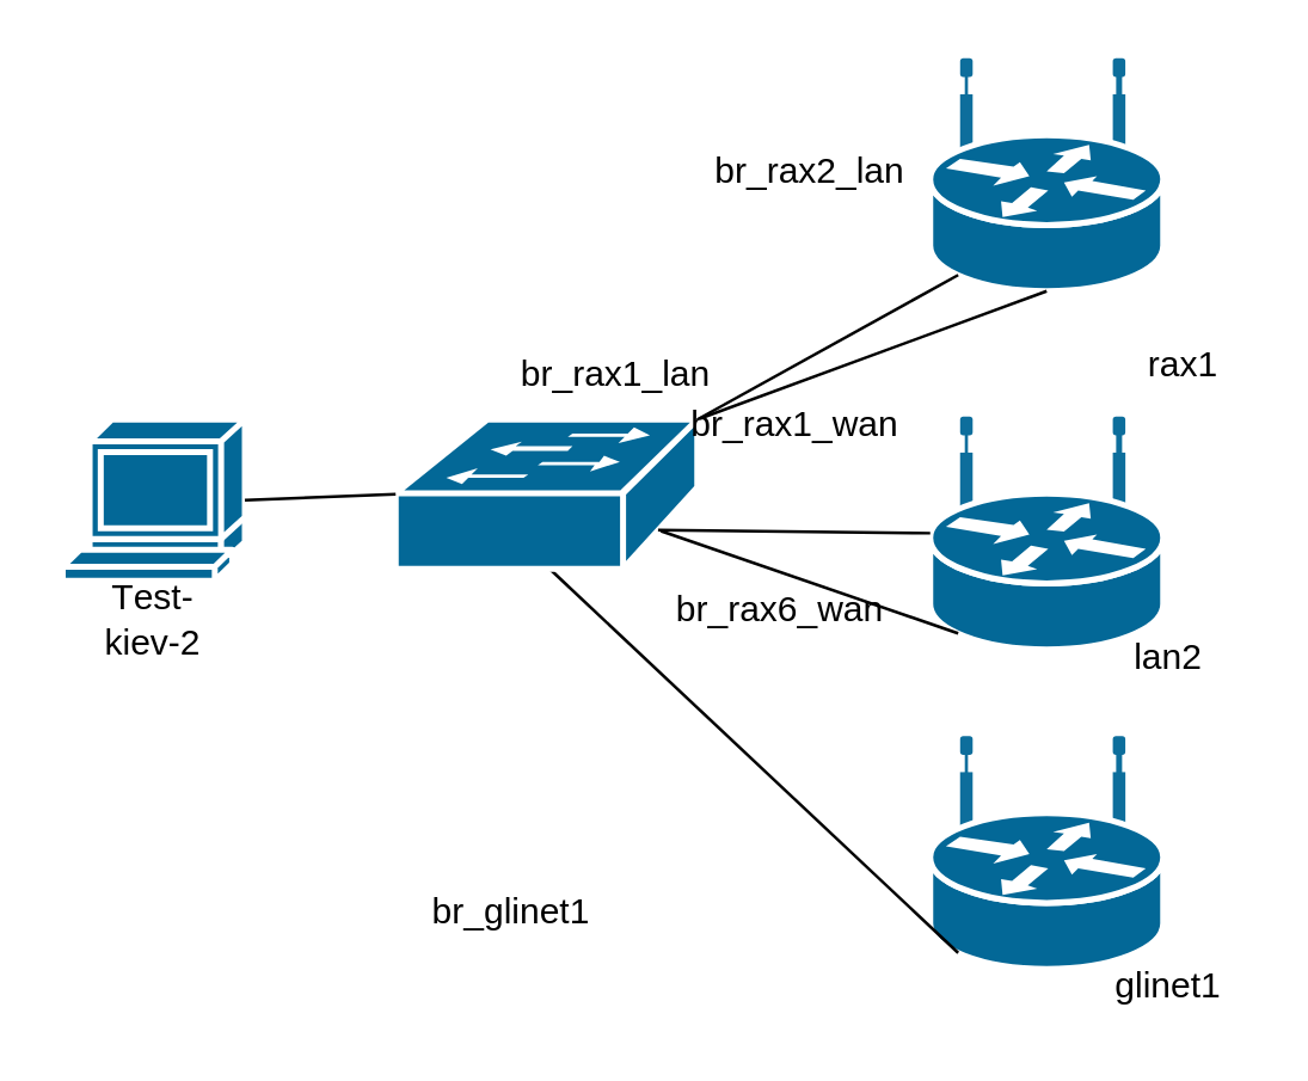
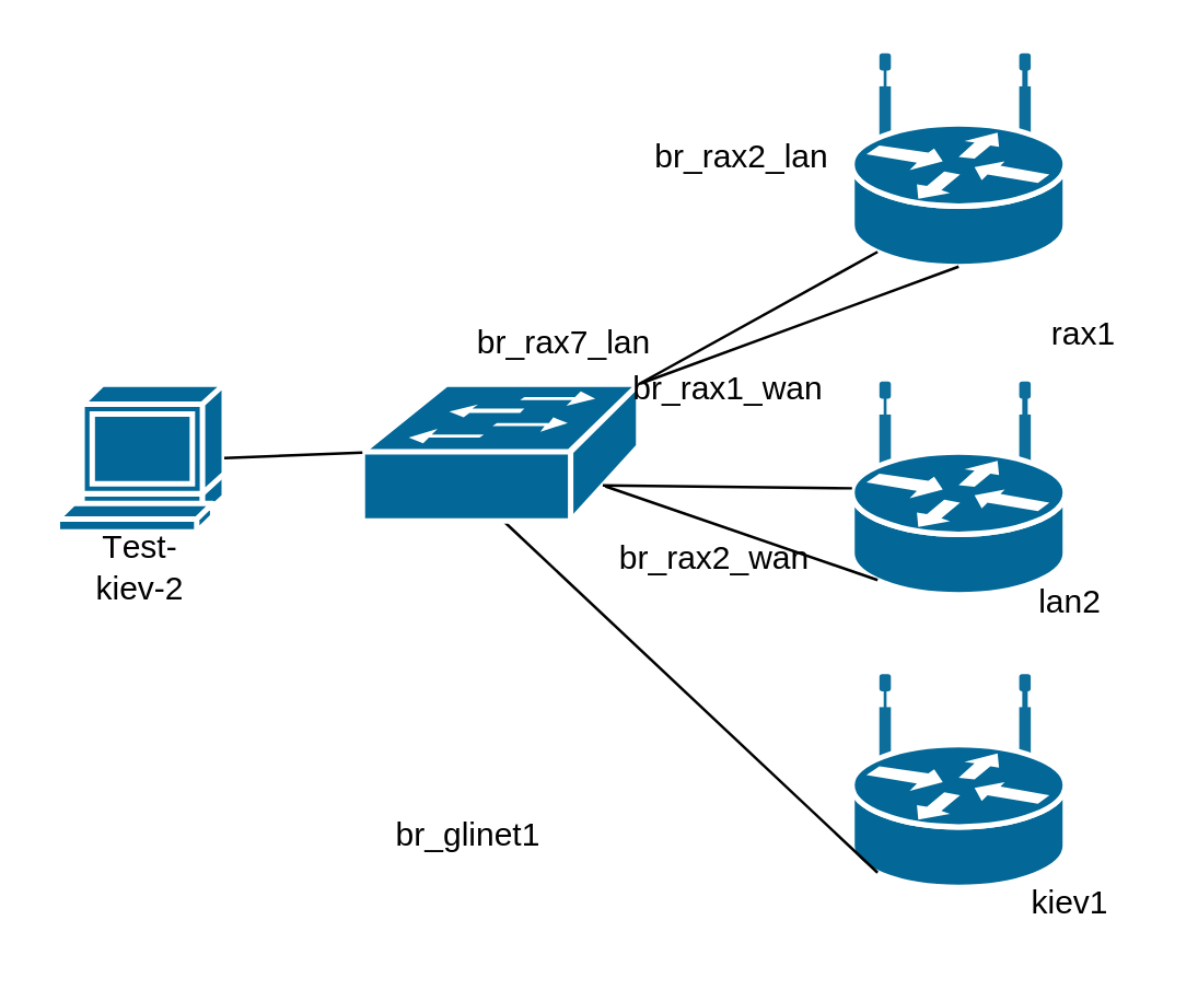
  <mxCell id="0" />
  <mxCell id="1" parent="0" />
  <mxCell id="2" value="" style="shape=mxgraph.cisco.routers.wireless_router;html=1;pointerEvents=1;dashed=0;fillColor=#036897;strokeColor=#ffffff;strokeWidth=2;verticalLabelPosition=bottom;verticalAlign=top;align=center;outlineConnect=0;" vertex="1" parent="1"><mxGeometry x="311" y="20" width="78" height="77" as="geometry" /></mxCell>
  <mxCell id="3" value="" style="shape=mxgraph.cisco.routers.wireless_router;html=1;pointerEvents=1;dashed=0;fillColor=#036897;strokeColor=#ffffff;strokeWidth=2;verticalLabelPosition=bottom;verticalAlign=top;align=center;outlineConnect=0;" vertex="1" parent="1"><mxGeometry x="311" y="140" width="78" height="77" as="geometry" /></mxCell>
  <mxCell id="4" value="" style="shape=mxgraph.cisco.routers.wireless_router;html=1;pointerEvents=1;dashed=0;fillColor=#036897;strokeColor=#ffffff;strokeWidth=2;verticalLabelPosition=bottom;verticalAlign=top;align=center;outlineConnect=0;" vertex="1" parent="1"><mxGeometry x="311" y="247" width="78" height="77" as="geometry" /></mxCell>
  <mxCell id="5" value="" style="shape=mxgraph.cisco.computers_and_peripherals.terminal;html=1;pointerEvents=1;dashed=0;fillColor=#036897;strokeColor=#ffffff;strokeWidth=2;verticalLabelPosition=bottom;verticalAlign=top;align=center;outlineConnect=0;" vertex="1" parent="1"><mxGeometry x="20.5" y="140" width="61" height="54" as="geometry" /></mxCell>
  <mxCell id="6" value="" style="endArrow=none;html=1;entryX=0.12;entryY=0.93;entryDx=0;entryDy=0;entryPerimeter=0;exitX=0.5;exitY=0.98;exitDx=0;exitDy=0;exitPerimeter=0;" edge="1" parent="1" source="16" target="4"><mxGeometry width="50" height="50" relative="1" as="geometry"><mxPoint x="119.494" y="210" as="sourcePoint" /><mxPoint x="331" y="250" as="targetPoint" /></mxGeometry></mxCell>
  <mxCell id="7" value="" style="endArrow=none;html=1;entryX=0.5;entryY=1;entryDx=0;entryDy=0;entryPerimeter=0;exitX=1;exitY=0;exitDx=0;exitDy=0;exitPerimeter=0;" edge="1" parent="1" source="16" target="2"><mxGeometry width="50" height="50" relative="1" as="geometry"><mxPoint x="262" y="140.206" as="sourcePoint" /><mxPoint x="341" y="80" as="targetPoint" /></mxGeometry></mxCell>
  <mxCell id="8" value="" style="endArrow=none;html=1;exitX=0.87;exitY=0.74;exitDx=0;exitDy=0;exitPerimeter=0;entryX=0.12;entryY=0.93;entryDx=0;entryDy=0;entryPerimeter=0;" edge="1" parent="1" source="16" target="3"><mxGeometry width="50" height="50" relative="1" as="geometry"><mxPoint x="248.87" y="177" as="sourcePoint" /><mxPoint x="351" y="170" as="targetPoint" /></mxGeometry></mxCell>
  <mxCell id="9" value="Тest-kiev-2" style="text;html=1;strokeColor=none;fillColor=none;align=center;verticalAlign=middle;whiteSpace=wrap;rounded=0;" vertex="1" parent="1"><mxGeometry x="31" y="197" width="40" height="20" as="geometry" /></mxCell>
  <mxCell id="10" value="rax1" style="text;html=1;strokeColor=none;fillColor=none;align=center;verticalAlign=middle;whiteSpace=wrap;rounded=0;" vertex="1" parent="1"><mxGeometry x="376" y="112" width="40" height="20" as="geometry" /></mxCell>
  <mxCell id="11" value="lan2" style="text;html=1;strokeColor=none;fillColor=none;align=center;verticalAlign=middle;whiteSpace=wrap;rounded=0;" vertex="1" parent="1"><mxGeometry x="371" y="210" width="40" height="20" as="geometry" /></mxCell>
- <mxCell id="12" value="glinet1" style="text;html=1;strokeColor=none;fillColor=none;align=center;verticalAlign=middle;whiteSpace=wrap;rounded=0;" vertex="1" parent="1"><mxGeometry x="371" y="320" width="40" height="20" as="geometry" /></mxCell>
- <mxCell id="13" value="br_rax1_lan" style="text;html=1;strokeColor=none;fillColor=none;align=center;verticalAlign=middle;whiteSpace=wrap;rounded=0;" vertex="1" parent="1"><mxGeometry x="171" y="110" width="70" height="30" as="geometry" /></mxCell>
+ <mxCell id="12" value="kiev1" style="text;html=1;strokeColor=none;fillColor=none;align=center;verticalAlign=middle;whiteSpace=wrap;rounded=0;" vertex="1" parent="1"><mxGeometry x="371" y="320" width="40" height="20" as="geometry" /></mxCell>
+ <mxCell id="13" value="br_rax7_lan" style="text;html=1;strokeColor=none;fillColor=none;align=center;verticalAlign=middle;whiteSpace=wrap;rounded=0;" vertex="1" parent="1"><mxGeometry x="171" y="110" width="70" height="30" as="geometry" /></mxCell>
  <mxCell id="14" value="br_rax2_lan" style="text;html=1;strokeColor=none;fillColor=none;align=center;verticalAlign=middle;whiteSpace=wrap;rounded=0;" vertex="1" parent="1"><mxGeometry x="251" y="47" width="40" height="20" as="geometry" /></mxCell>
  <mxCell id="15" value="br_glinet1" style="text;html=1;strokeColor=none;fillColor=none;align=center;verticalAlign=middle;whiteSpace=wrap;rounded=0;" vertex="1" parent="1"><mxGeometry x="151" y="295" width="40" height="20" as="geometry" /></mxCell>
  <mxCell id="16" value="" style="shape=mxgraph.cisco.switches.workgroup_switch;html=1;pointerEvents=1;dashed=0;fillColor=#036897;strokeColor=#ffffff;strokeWidth=2;verticalLabelPosition=bottom;verticalAlign=top;align=center;outlineConnect=0;" vertex="1" parent="1"><mxGeometry x="132" y="140" width="101" height="50" as="geometry" /></mxCell>
  <mxCell id="17" value="" style="endArrow=none;html=1;entryX=0;entryY=0.5;entryDx=0;entryDy=0;entryPerimeter=0;exitX=1;exitY=0.5;exitDx=0;exitDy=0;exitPerimeter=0;" edge="1" parent="1" source="5" target="16"><mxGeometry width="50" height="50" relative="1" as="geometry"><mxPoint x="61" y="300" as="sourcePoint" /><mxPoint x="111" y="250" as="targetPoint" /></mxGeometry></mxCell>
  <mxCell id="18" value="" style="endArrow=none;html=1;exitX=1;exitY=0;exitDx=0;exitDy=0;exitPerimeter=0;entryX=0.12;entryY=0.93;entryDx=0;entryDy=0;entryPerimeter=0;" edge="1" parent="1" source="16" target="2"><mxGeometry width="50" height="50" relative="1" as="geometry"><mxPoint x="281" y="200" as="sourcePoint" /><mxPoint x="331" y="150" as="targetPoint" /></mxGeometry></mxCell>
  <mxCell id="19" value="br_rax1_wan" style="text;html=1;strokeColor=none;fillColor=none;align=center;verticalAlign=middle;whiteSpace=wrap;rounded=0;" vertex="1" parent="1"><mxGeometry x="231" y="127" width="70" height="30" as="geometry" /></mxCell>
- <mxCell id="20" value="br_rax6_wan" style="text;html=1;strokeColor=none;fillColor=none;align=center;verticalAlign=middle;whiteSpace=wrap;rounded=0;" vertex="1" parent="1"><mxGeometry x="241" y="194" width="40" height="20" as="geometry" /></mxCell>
+ <mxCell id="20" value="br_rax2_wan" style="text;html=1;strokeColor=none;fillColor=none;align=center;verticalAlign=middle;whiteSpace=wrap;rounded=0;" vertex="1" parent="1"><mxGeometry x="241" y="194" width="40" height="20" as="geometry" /></mxCell>
  <mxCell id="21" value="" style="endArrow=none;html=1;exitX=0.87;exitY=0.74;exitDx=0;exitDy=0;exitPerimeter=0;" edge="1" parent="1" source="16" target="3"><mxGeometry width="50" height="50" relative="1" as="geometry"><mxPoint x="243" y="150" as="sourcePoint" /><mxPoint x="360" y="107" as="targetPoint" /></mxGeometry></mxCell>
